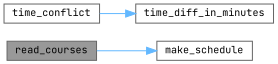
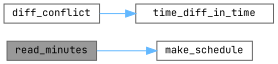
  digraph {
    fontname="JetBrains Mono"
    rankdir=LR
    node [color=grey40 fillcolor=white fontname="JetBrains Mono" fontsize=10 shape=box style=filled]
    edge [color=steelblue1 fontname="JetBrains Mono" fontsize=10 labelfontname=Helvetica labelfontsize=10 style=solid]
-   n1 [color=gray40 fillcolor=grey60 fontcolor=black height=0.2 label=read_courses width=0.4]
+   n1 [color=gray40 fillcolor=grey60 fontcolor=black height=0.2 label=read_minutes width=0.4]
    n2 [height=0.2 label=make_schedule width=0.4]
-   n3 [height=0.2 label=time_conflict width=0.4]
-   n4 [height=0.2 label=time_diff_in_minutes width=0.4]
+   n3 [height=0.2 label=diff_conflict width=0.4]
+   n4 [height=0.2 label=time_diff_in_time width=0.4]
    n1 -> n2
    n3 -> n4
  }
